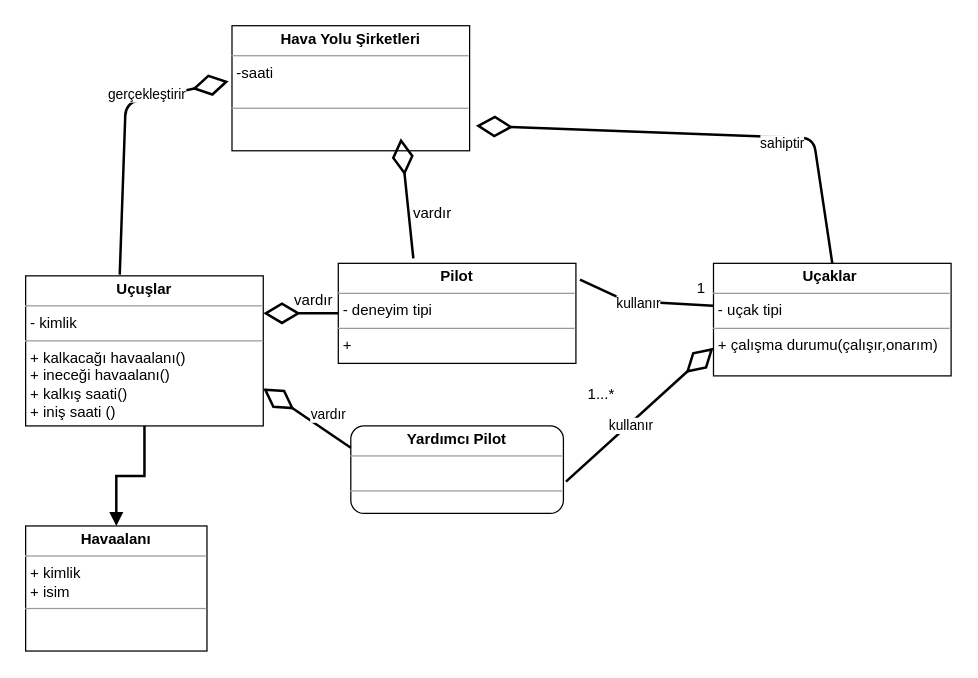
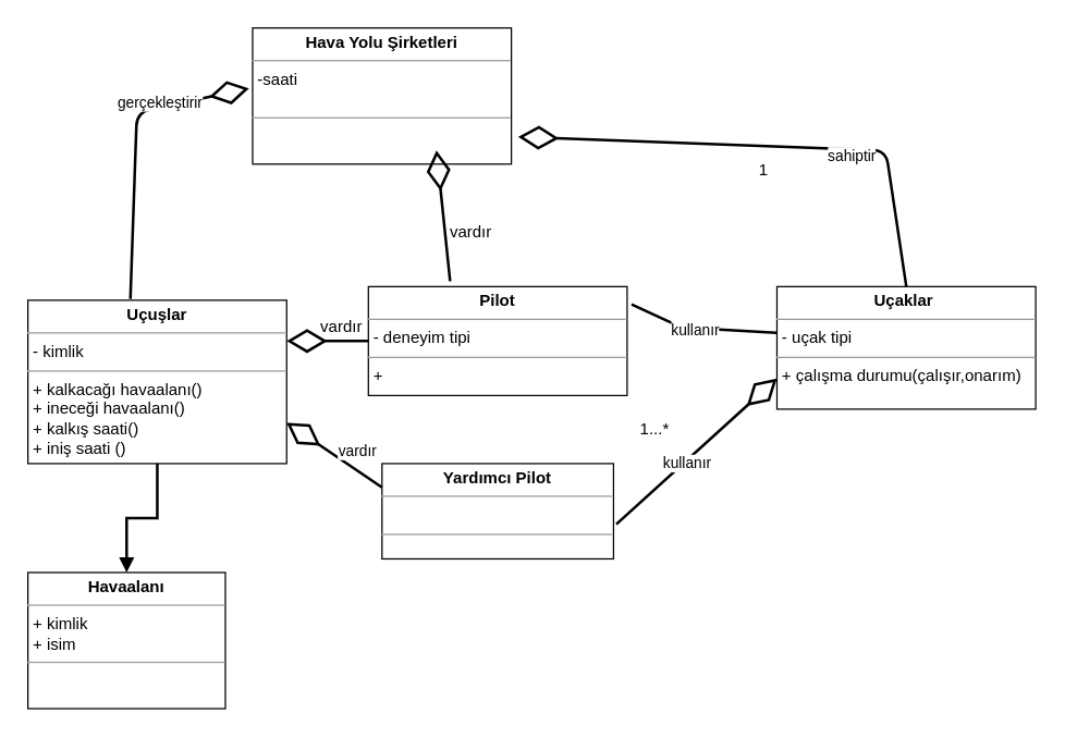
  <mxCell id="0" />
  <mxCell id="1" parent="0" />
  <mxCell id="2" value="&lt;p style=&quot;margin: 0px ; margin-top: 4px ; text-align: center&quot;&gt;&lt;b&gt;Hava Yolu Şirketleri&lt;/b&gt;&lt;/p&gt;&lt;hr size=&quot;1&quot;&gt;&lt;p style=&quot;margin: 0px ; margin-left: 4px&quot;&gt;-saati&lt;/p&gt;&lt;p style=&quot;margin: 0px ; margin-left: 4px&quot;&gt;&lt;br&gt;&lt;/p&gt;&lt;hr size=&quot;1&quot;&gt;&lt;p style=&quot;margin: 0px ; margin-left: 4px&quot;&gt;&amp;nbsp;&lt;br&gt;&lt;/p&gt;" style="verticalAlign=top;align=left;overflow=fill;fontSize=12;fontFamily=Helvetica;html=1;" vertex="1" parent="1"><mxGeometry x="185" y="20" width="190" height="100" as="geometry" /></mxCell>
  <mxCell id="3" value="&lt;p style=&quot;margin: 0px ; margin-top: 4px ; text-align: center&quot;&gt;&lt;b&gt;Havaalanı&lt;/b&gt;&lt;/p&gt;&lt;hr size=&quot;1&quot;&gt;&lt;p style=&quot;margin: 0px ; margin-left: 4px&quot;&gt;+ kimlik&lt;br&gt;&lt;/p&gt;&lt;p style=&quot;margin: 0px ; margin-left: 4px&quot;&gt;+ isim&lt;/p&gt;&lt;hr size=&quot;1&quot;&gt;&lt;p style=&quot;margin: 0px ; margin-left: 4px&quot;&gt;&amp;nbsp; &amp;nbsp;&amp;nbsp;&lt;br&gt;&lt;/p&gt;" style="verticalAlign=top;align=left;overflow=fill;fontSize=12;fontFamily=Helvetica;html=1;" vertex="1" parent="1"><mxGeometry x="20" y="420" width="145" height="100" as="geometry" /></mxCell>
  <mxCell id="4" value="&lt;p style=&quot;margin: 0px ; margin-top: 4px ; text-align: center&quot;&gt;&lt;b&gt;Pilot&lt;/b&gt;&lt;/p&gt;&lt;hr size=&quot;1&quot;&gt;&lt;p style=&quot;margin: 0px ; margin-left: 4px&quot;&gt;- deneyim tipi&lt;br&gt;&lt;/p&gt;&lt;hr size=&quot;1&quot;&gt;&lt;p style=&quot;margin: 0px ; margin-left: 4px&quot;&gt;+&lt;br&gt;&lt;/p&gt;" style="verticalAlign=top;align=left;overflow=fill;fontSize=12;fontFamily=Helvetica;html=1;" vertex="1" parent="1"><mxGeometry x="270" y="210" width="190" height="80" as="geometry" /></mxCell>
- <mxCell id="5" value="&lt;p style=&quot;margin: 0px ; margin-top: 4px ; text-align: center&quot;&gt;&lt;b&gt;Yardımcı Pilot&lt;/b&gt;&lt;/p&gt;&lt;hr size=&quot;1&quot;&gt;&lt;p style=&quot;margin: 0px ; margin-left: 4px&quot;&gt;&amp;nbsp;&amp;nbsp;&lt;br&gt;&lt;/p&gt;&lt;hr size=&quot;1&quot;&gt;&lt;p style=&quot;margin: 0px ; margin-left: 4px&quot;&gt;&amp;nbsp; &amp;nbsp;&amp;nbsp;&lt;br&gt;&lt;/p&gt;" style="verticalAlign=top;align=left;overflow=fill;fontSize=12;fontFamily=Helvetica;html=1;rounded=1;" vertex="1" parent="1"><mxGeometry x="280" y="340" width="170" height="70" as="geometry" /></mxCell>
+ <mxCell id="5" value="&lt;p style=&quot;margin: 0px ; margin-top: 4px ; text-align: center&quot;&gt;&lt;b&gt;Yardımcı Pilot&lt;/b&gt;&lt;/p&gt;&lt;hr size=&quot;1&quot;&gt;&lt;p style=&quot;margin: 0px ; margin-left: 4px&quot;&gt;&amp;nbsp;&amp;nbsp;&lt;br&gt;&lt;/p&gt;&lt;hr size=&quot;1&quot;&gt;&lt;p style=&quot;margin: 0px ; margin-left: 4px&quot;&gt;&amp;nbsp; &amp;nbsp;&amp;nbsp;&lt;br&gt;&lt;/p&gt;" style="verticalAlign=top;align=left;overflow=fill;fontSize=12;fontFamily=Helvetica;html=1;" vertex="1" parent="1"><mxGeometry x="280" y="340" width="170" height="70" as="geometry" /></mxCell>
  <mxCell id="6" value="" style="endArrow=diamondThin;endFill=0;endSize=24;html=1;strokeWidth=2;entryX=1;entryY=0.75;entryDx=0;entryDy=0;exitX=0;exitY=0.25;exitDx=0;exitDy=0;" edge="1" parent="1" source="5" target="11"><mxGeometry width="160" relative="1" as="geometry"><mxPoint x="-40" y="380" as="sourcePoint" /><mxPoint x="102.01" y="352.47" as="targetPoint" /></mxGeometry></mxCell>
  <mxCell id="7" value="vardır" style="edgeLabel;html=1;align=center;verticalAlign=middle;resizable=0;points=[];" vertex="1" connectable="0" parent="6"><mxGeometry x="-0.405" y="-4" relative="1" as="geometry"><mxPoint y="-10" as="offset" /></mxGeometry></mxCell>
  <mxCell id="8" value="" style="endArrow=diamondThin;endFill=0;endSize=24;html=1;strokeWidth=2;exitX=0.396;exitY=-0.008;exitDx=0;exitDy=0;exitPerimeter=0;entryX=-0.014;entryY=0.444;entryDx=0;entryDy=0;entryPerimeter=0;" edge="1" parent="1" source="11" target="2"><mxGeometry width="160" relative="1" as="geometry"><mxPoint x="94.41" y="217.27" as="sourcePoint" /><mxPoint x="450" y="210" as="targetPoint" /><Array as="points"><mxPoint x="100" y="82" /></Array></mxGeometry></mxCell>
  <mxCell id="9" value="gerçekleştirir" style="edgeLabel;html=1;align=center;verticalAlign=middle;resizable=0;points=[];" vertex="1" connectable="0" parent="8"><mxGeometry x="0.405" y="4" relative="1" as="geometry"><mxPoint as="offset" /></mxGeometry></mxCell>
  <mxCell id="10" value="" style="edgeStyle=orthogonalEdgeStyle;rounded=0;orthogonalLoop=1;jettySize=auto;html=1;endArrow=block;endFill=1;strokeWidth=2;" edge="1" parent="1" source="11" target="3"><mxGeometry relative="1" as="geometry" /></mxCell>
  <mxCell id="11" value="&lt;p style=&quot;margin: 0px ; margin-top: 4px ; text-align: center&quot;&gt;&lt;b&gt;Uçuşlar&lt;/b&gt;&lt;/p&gt;&lt;hr size=&quot;1&quot;&gt;&lt;p style=&quot;margin: 0px ; margin-left: 4px&quot;&gt;- kimlik&lt;br&gt;&lt;/p&gt;&lt;hr size=&quot;1&quot;&gt;&lt;p style=&quot;margin: 0px ; margin-left: 4px&quot;&gt;+ kalkacağı havaalanı()&lt;br&gt;+ ineceği havaalanı()&lt;/p&gt;&lt;p style=&quot;margin: 0px ; margin-left: 4px&quot;&gt;+ kalkış saati()&lt;/p&gt;&lt;p style=&quot;margin: 0px ; margin-left: 4px&quot;&gt;+ iniş saati ()&lt;/p&gt;" style="verticalAlign=top;align=left;overflow=fill;fontSize=12;fontFamily=Helvetica;html=1;" vertex="1" parent="1"><mxGeometry x="20" y="220" width="190" height="120" as="geometry" /></mxCell>
  <mxCell id="12" value="" style="endArrow=diamondThin;endFill=0;endSize=24;html=1;strokeWidth=2;exitX=0.5;exitY=0;exitDx=0;exitDy=0;" edge="1" parent="1" source="14"><mxGeometry width="160" relative="1" as="geometry"><mxPoint x="370" y="210" as="sourcePoint" /><mxPoint x="380" y="100" as="targetPoint" /><Array as="points"><mxPoint x="650" y="110" /></Array></mxGeometry></mxCell>
  <mxCell id="13" value="sahiptir" style="edgeLabel;html=1;align=center;verticalAlign=middle;resizable=0;points=[];" vertex="1" connectable="0" parent="12"><mxGeometry x="-0.319" y="4" relative="1" as="geometry"><mxPoint as="offset" /></mxGeometry></mxCell>
  <mxCell id="14" value="&lt;p style=&quot;margin: 0px ; margin-top: 4px ; text-align: center&quot;&gt;&lt;b&gt;Uçaklar&amp;nbsp;&lt;/b&gt;&lt;/p&gt;&lt;hr size=&quot;1&quot;&gt;&lt;p style=&quot;margin: 0px ; margin-left: 4px&quot;&gt;- uçak tipi&amp;nbsp; &amp;nbsp;&lt;br&gt;&lt;/p&gt;&lt;hr size=&quot;1&quot;&gt;&lt;p style=&quot;margin: 0px ; margin-left: 4px&quot;&gt;+ çalışma durumu(çalışır,onarım)&lt;br&gt;&lt;/p&gt;" style="verticalAlign=top;align=left;overflow=fill;fontSize=12;fontFamily=Helvetica;html=1;" vertex="1" parent="1"><mxGeometry x="570" y="210" width="190" height="90" as="geometry" /></mxCell>
  <mxCell id="15" value="" style="endArrow=diamondThin;endFill=0;endSize=24;html=1;strokeWidth=2;exitX=0;exitY=0.5;exitDx=0;exitDy=0;entryX=1;entryY=0.25;entryDx=0;entryDy=0;" edge="1" parent="1" source="4" target="11"><mxGeometry width="160" relative="1" as="geometry"><mxPoint x="300" y="310" as="sourcePoint" /><mxPoint x="460" y="310" as="targetPoint" /><Array as="points"><mxPoint x="250" y="250" /></Array></mxGeometry></mxCell>
  <mxCell id="16" value="" style="endArrow=none;endFill=0;endSize=24;html=1;strokeWidth=2;entryX=-0.002;entryY=0.376;entryDx=0;entryDy=0;entryPerimeter=0;exitX=1.017;exitY=0.163;exitDx=0;exitDy=0;exitPerimeter=0;" edge="1" parent="1" source="4" target="14"><mxGeometry width="160" relative="1" as="geometry"><mxPoint x="410" y="240" as="sourcePoint" /><mxPoint x="570" y="240" as="targetPoint" /><Array as="points"><mxPoint x="500" y="240" /></Array></mxGeometry></mxCell>
  <mxCell id="17" value="Text" style="edgeLabel;html=1;align=center;verticalAlign=middle;resizable=0;points=[];" vertex="1" connectable="0" parent="16"><mxGeometry x="-0.193" y="-3" relative="1" as="geometry"><mxPoint as="offset" /></mxGeometry></mxCell>
  <mxCell id="18" value="kullanır" style="edgeLabel;html=1;align=center;verticalAlign=middle;resizable=0;points=[];" vertex="1" connectable="0" parent="16"><mxGeometry x="-0.089" y="-1" relative="1" as="geometry"><mxPoint as="offset" /></mxGeometry></mxCell>
  <mxCell id="19" value="" style="endArrow=diamondThin;endFill=0;endSize=24;html=1;strokeWidth=2;entryX=0;entryY=0.75;entryDx=0;entryDy=0;exitX=1.012;exitY=0.637;exitDx=0;exitDy=0;exitPerimeter=0;" edge="1" parent="1" source="5" target="14"><mxGeometry width="160" relative="1" as="geometry"><mxPoint x="300" y="310" as="sourcePoint" /><mxPoint x="460" y="310" as="targetPoint" /><Array as="points" /></mxGeometry></mxCell>
  <mxCell id="20" value="kullanır" style="edgeLabel;html=1;align=center;verticalAlign=middle;resizable=0;points=[];" vertex="1" connectable="0" parent="19"><mxGeometry x="-0.152" y="-1" relative="1" as="geometry"><mxPoint as="offset" /></mxGeometry></mxCell>
  <mxCell id="21" value="1...*" style="text;html=1;align=center;verticalAlign=middle;resizable=0;points=[];autosize=1;strokeColor=none;" vertex="1" parent="1"><mxGeometry x="460" y="305" width="40" height="20" as="geometry" /></mxCell>
- <mxCell id="22" value="1" style="text;html=1;align=center;verticalAlign=middle;resizable=0;points=[];autosize=1;strokeColor=none;" vertex="1" parent="1"><mxGeometry x="550" y="220" width="20" height="20" as="geometry" /></mxCell>
+ <mxCell id="22" value="1" style="text;html=1;align=center;verticalAlign=middle;resizable=0;points=[];autosize=1;strokeColor=none;" vertex="1" parent="1"><mxGeometry x="550" y="115" width="20" height="20" as="geometry" /></mxCell>
  <mxCell id="23" value="vardır" style="text;html=1;align=center;verticalAlign=middle;resizable=0;points=[];autosize=1;strokeColor=none;" vertex="1" parent="1"><mxGeometry x="225" y="230" width="50" height="20" as="geometry" /></mxCell>
  <mxCell id="24" value="" style="endArrow=diamondThin;endFill=0;endSize=24;html=1;strokeWidth=2;rounded=0;" edge="1" parent="1"><mxGeometry width="160" relative="1" as="geometry"><mxPoint x="330" y="206" as="sourcePoint" /><mxPoint x="320" y="110" as="targetPoint" /><Array as="points" /></mxGeometry></mxCell>
  <mxCell id="25" value="vardır" style="text;html=1;align=center;verticalAlign=middle;resizable=0;points=[];autosize=1;strokeColor=none;" vertex="1" parent="1"><mxGeometry x="320" y="160" width="50" height="20" as="geometry" /></mxCell>
